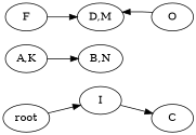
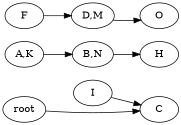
  strict digraph {
    rankdir=LR
    n1 [label=root]
    n2 [label=I]
    n3 [label="A,K"]
    n4 [label="B,N"]
    n5 [label=C]
+   n6 [label=H]
    n7 [label=F]
    n8 [label="D,M"]
    n9 [label=O]
-   n1 -> n2
+   n1 -> n5
    n2 -> n5
    n3 -> n4
+   n4 -> n6
    n7 -> n8
-   n9 -> n8
+   n8 -> n9
  }
